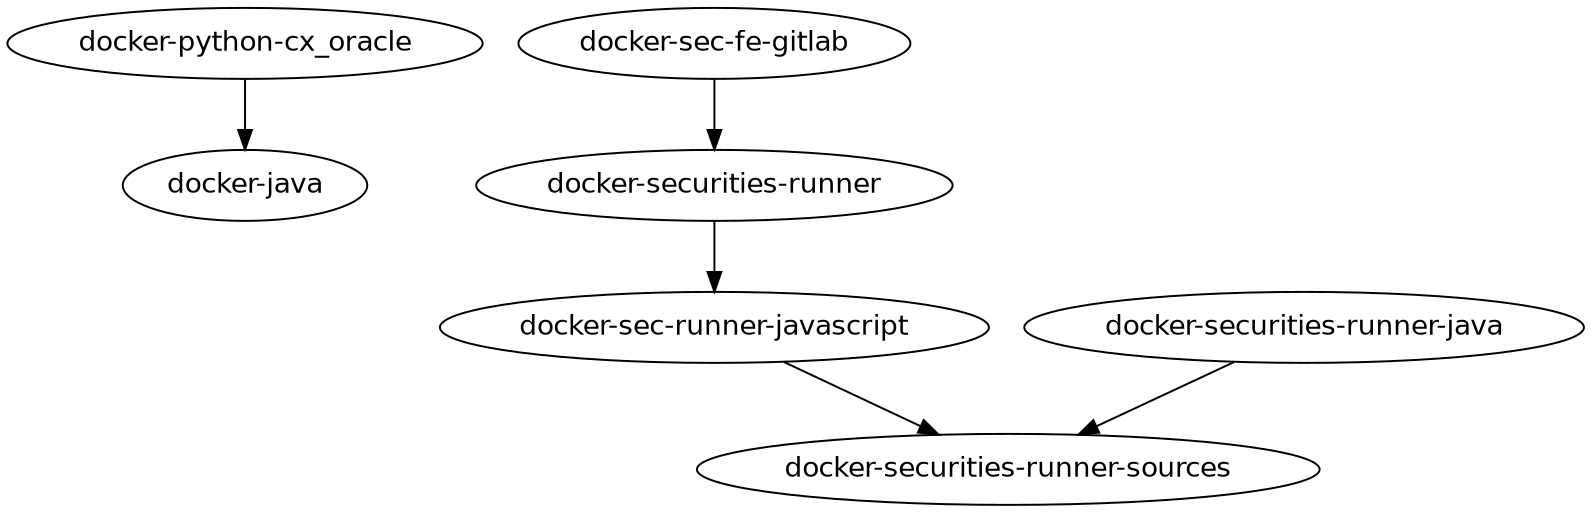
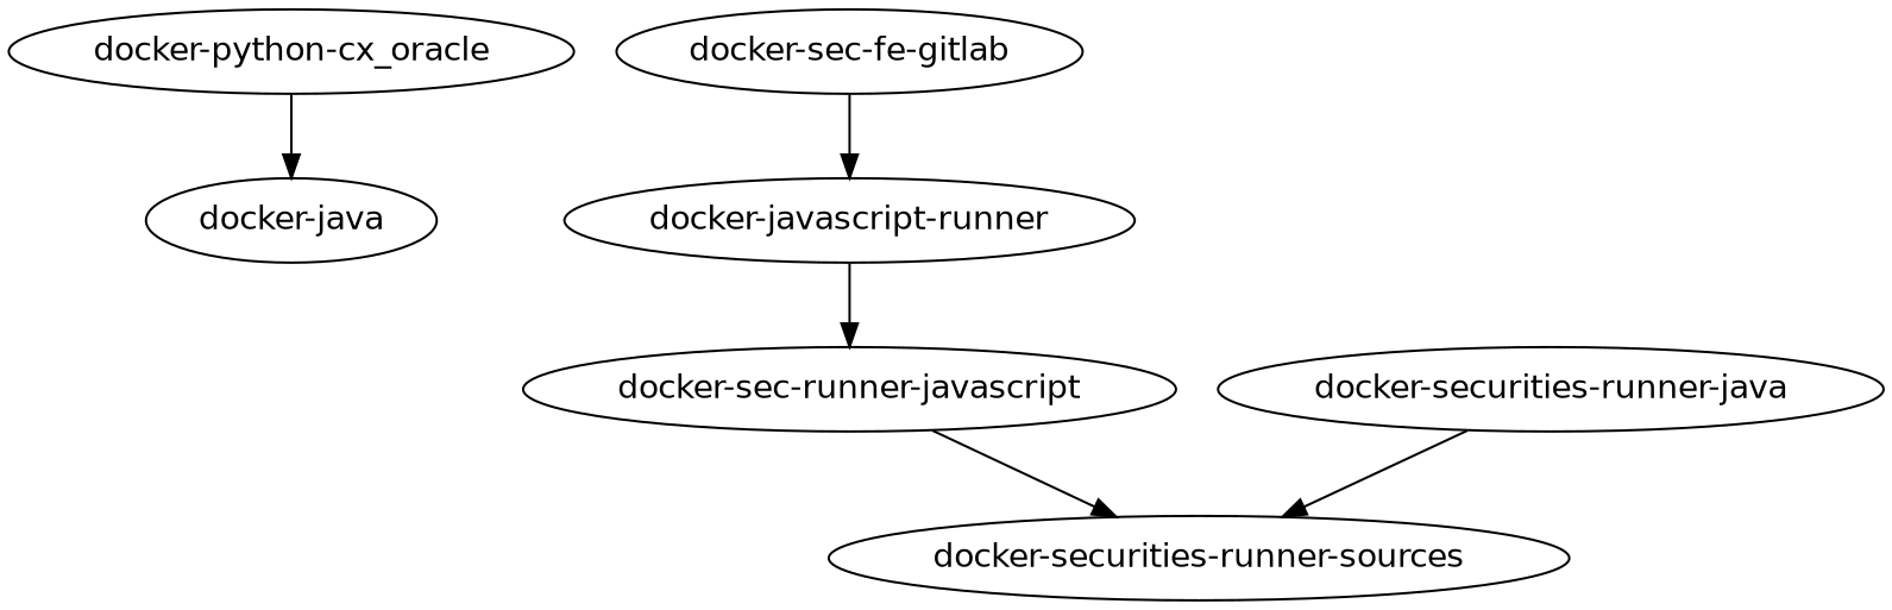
  digraph {
    fontname="DejaVu Sans"
    node [fontname="DejaVu Sans"]
    edge [fontname="DejaVu Sans"]
    "docker-python-cx_oracle"
    "docker-java"
    "docker-sec-fe-gitlab"
-   "docker-securities-runner"
+   "docker-securities-runner" [label="docker-javascript-runner"]
    n5 [label="docker-sec-runner-javascript"]
    "docker-securities-runner-sources"
    "docker-securities-runner-java"
    "docker-python-cx_oracle" -> "docker-java"
    "docker-sec-fe-gitlab" -> "docker-securities-runner"
    "docker-securities-runner" -> n5
    n5 -> "docker-securities-runner-sources"
    "docker-securities-runner-java" -> "docker-securities-runner-sources"
  }
